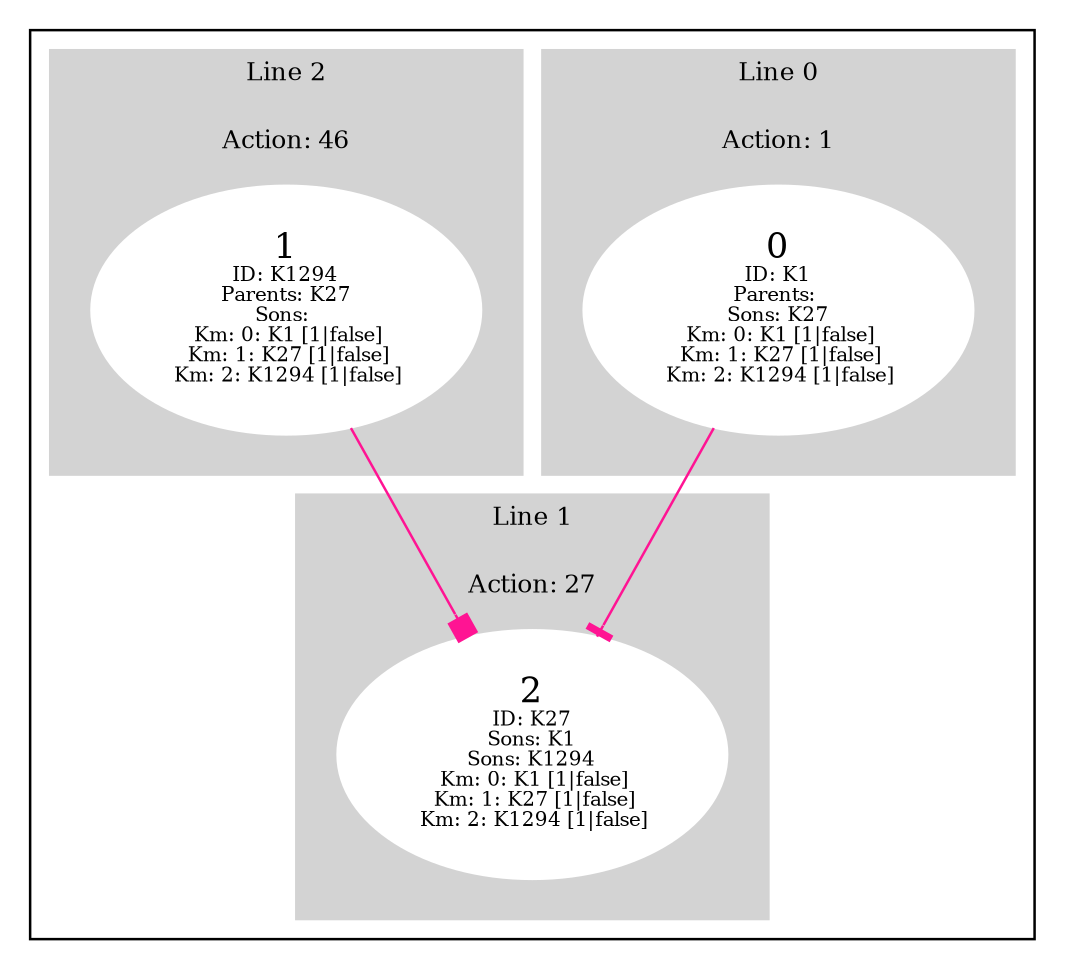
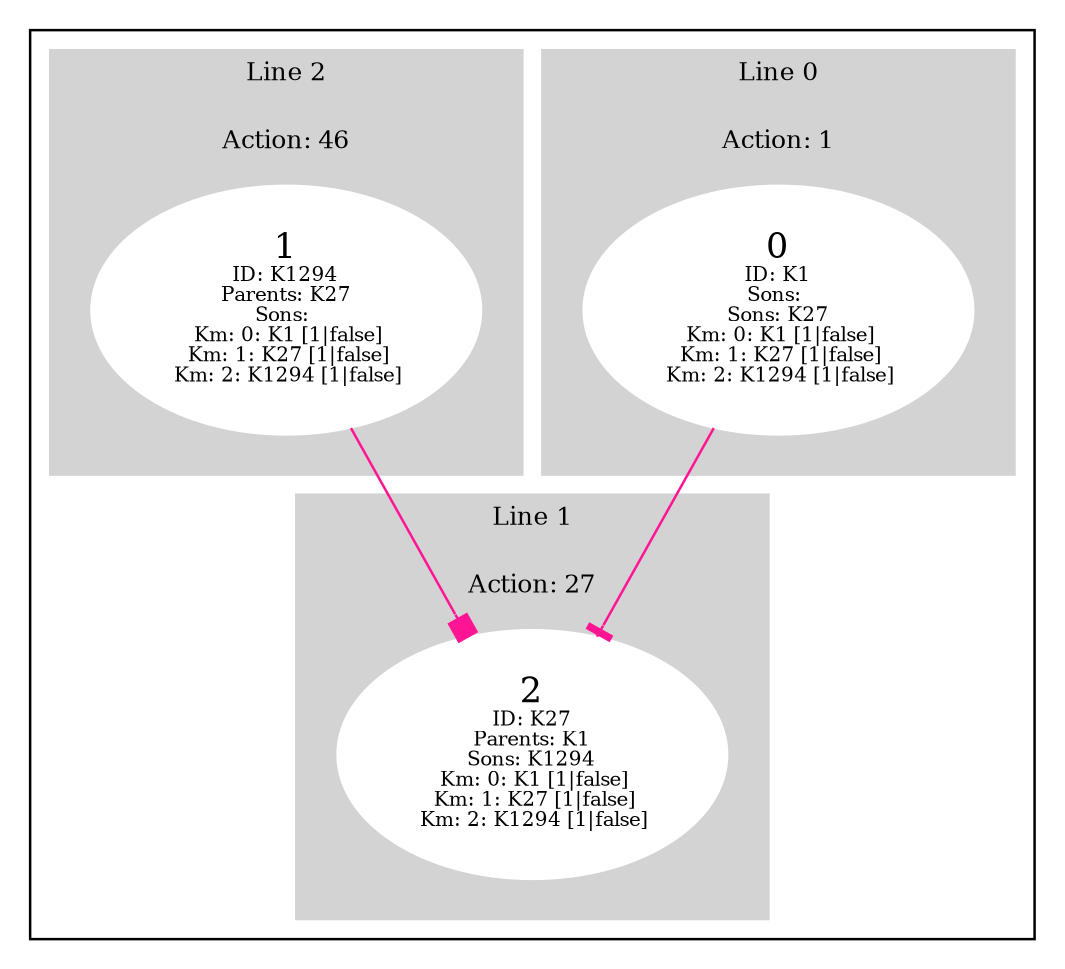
  digraph {
    node [color=white style=filled]
    edge [color=deeppink]
-   n1 [label=<0<BR /><FONT POINT-SIZE="8">ID: K1</FONT><BR /><FONT POINT-SIZE="8">Parents: </FONT><BR /><FONT POINT-SIZE="8">Sons: K27</FONT><BR /><FONT POINT-SIZE="8"> Km: 0: K1 [1|false]</FONT><BR /><FONT POINT-SIZE="8"> Km: 1: K27 [1|false]</FONT><BR /><FONT POINT-SIZE="8"> Km: 2: K1294 [1|false]</FONT>>]
+   n1 [label=<0<BR /><FONT POINT-SIZE="8">ID: K1</FONT><BR /><FONT POINT-SIZE="8">Sons: </FONT><BR /><FONT POINT-SIZE="8">Sons: K27</FONT><BR /><FONT POINT-SIZE="8"> Km: 0: K1 [1|false]</FONT><BR /><FONT POINT-SIZE="8"> Km: 1: K27 [1|false]</FONT><BR /><FONT POINT-SIZE="8"> Km: 2: K1294 [1|false]</FONT>>]
    n2 [label=<1<BR /><FONT POINT-SIZE="8">ID: K1294</FONT><BR /><FONT POINT-SIZE="8">Parents: K27</FONT><BR /><FONT POINT-SIZE="8">Sons: </FONT><BR /><FONT POINT-SIZE="8"> Km: 0: K1 [1|false]</FONT><BR /><FONT POINT-SIZE="8"> Km: 1: K27 [1|false]</FONT><BR /><FONT POINT-SIZE="8"> Km: 2: K1294 [1|false]</FONT>>]
-   n3 [label=<2<BR /><FONT POINT-SIZE="8">ID: K27</FONT><BR /><FONT POINT-SIZE="8">Sons: K1</FONT><BR /><FONT POINT-SIZE="8">Sons: K1294</FONT><BR /><FONT POINT-SIZE="8"> Km: 0: K1 [1|false]</FONT><BR /><FONT POINT-SIZE="8"> Km: 1: K27 [1|false]</FONT><BR /><FONT POINT-SIZE="8"> Km: 2: K1294 [1|false]</FONT>>]
+   n3 [label=<2<BR /><FONT POINT-SIZE="8">ID: K27</FONT><BR /><FONT POINT-SIZE="8">Parents: K1</FONT><BR /><FONT POINT-SIZE="8">Sons: K1294</FONT><BR /><FONT POINT-SIZE="8"> Km: 0: K1 [1|false]</FONT><BR /><FONT POINT-SIZE="8"> Km: 1: K27 [1|false]</FONT><BR /><FONT POINT-SIZE="8"> Km: 2: K1294 [1|false]</FONT>>]
    subgraph cluster_1 {
      subgraph cluster_2 {
        color=lightgrey
        fontsize=10
        label="Line 0"
        style=filled
        subgraph cluster_3 {
          color=lightgrey
          fontsize=10
          label="Action: 1"
          style=filled
          n1
        }
      }
      subgraph cluster_4 {
        color=lightgrey
        fontsize=10
        label="Line 2"
        style=filled
        subgraph cluster_5 {
          color=lightgrey
          fontsize=10
          label="Action: 46"
          style=filled
          n2
        }
      }
      subgraph cluster_6 {
        color=lightgrey
        fontsize=10
        label="Line 1"
        style=filled
        subgraph cluster_7 {
          color=lightgrey
          fontsize=10
          label="Action: 27"
          style=filled
          n3
        }
      }
    }
    n1 -> n3 [arrowhead=tee]
    n2 -> n3 [arrowhead=box]
  }
